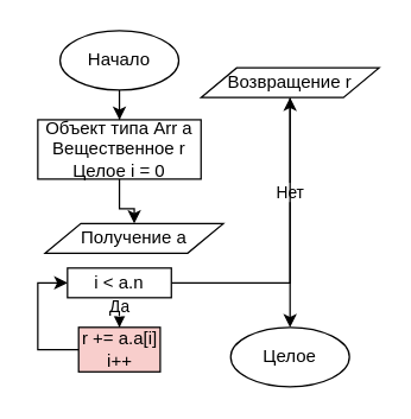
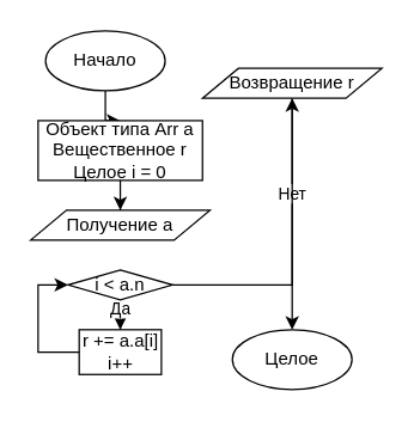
  <mxCell id="0" />
  <mxCell id="1" parent="0" />
  <mxCell id="2" style="edgeStyle=orthogonalEdgeStyle;rounded=0;orthogonalLoop=1;jettySize=auto;html=1;" edge="1" parent="1" source="3" target="5"><mxGeometry relative="1" as="geometry" /></mxCell>
- <mxCell id="3" value="Начало" style="ellipse;whiteSpace=wrap;html=1;" vertex="1" parent="1"><mxGeometry x="40" y="20" width="80" height="40" as="geometry" /></mxCell>
+ <mxCell id="3" value="Начало" style="ellipse;whiteSpace=wrap;html=1;" vertex="1" parent="1"><mxGeometry x="30" y="20" width="80" height="40" as="geometry" /></mxCell>
  <mxCell id="4" style="edgeStyle=orthogonalEdgeStyle;rounded=0;orthogonalLoop=1;jettySize=auto;html=1;" edge="1" parent="1" source="5" target="6"><mxGeometry relative="1" as="geometry" /></mxCell>
  <mxCell id="5" value="Объект типа Arr a&lt;br&gt;Вещественное r&lt;br&gt;Целое i = 0" style="rounded=0;whiteSpace=wrap;html=1;" vertex="1" parent="1"><mxGeometry x="25" y="80" width="110" height="40" as="geometry" /></mxCell>
- <mxCell id="6" value="Получение a" style="shape=parallelogram;perimeter=parallelogramPerimeter;whiteSpace=wrap;html=1;" vertex="1" parent="1"><mxGeometry x="30" y="150" width="120" height="20" as="geometry" /></mxCell>
+ <mxCell id="6" value="Получение a" style="shape=parallelogram;perimeter=parallelogramPerimeter;whiteSpace=wrap;html=1;" vertex="1" parent="1"><mxGeometry x="20" y="140" width="120" height="20" as="geometry" /></mxCell>
  <mxCell id="7" style="edgeStyle=orthogonalEdgeStyle;rounded=0;orthogonalLoop=1;jettySize=auto;html=1;" edge="1" parent="1" source="11" target="14"><mxGeometry relative="1" as="geometry" /></mxCell>
  <mxCell id="8" value="Нет" style="edgeLabel;html=1;align=center;verticalAlign=middle;resizable=0;points=[];" vertex="1" connectable="0" parent="7"><mxGeometry x="0.383" y="1" relative="1" as="geometry"><mxPoint as="offset" /></mxGeometry></mxCell>
  <mxCell id="9" style="edgeStyle=orthogonalEdgeStyle;rounded=0;orthogonalLoop=1;jettySize=auto;html=1;" edge="1" parent="1" source="11" target="16"><mxGeometry relative="1" as="geometry" /></mxCell>
  <mxCell id="10" value="Да" style="edgeLabel;html=1;align=center;verticalAlign=middle;resizable=0;points=[];" vertex="1" connectable="0" parent="9"><mxGeometry x="0.5" y="-1" relative="1" as="geometry"><mxPoint as="offset" /></mxGeometry></mxCell>
- <mxCell id="11" value="i &amp;lt; a.n" style="whiteSpace=wrap;html=1;rounded=0;" vertex="1" parent="1"><mxGeometry x="45" y="180" width="70" height="20" as="geometry" /></mxCell>
+ <mxCell id="11" value="i &amp;lt; a.n" style="rhombus;whiteSpace=wrap;html=1;" vertex="1" parent="1"><mxGeometry x="45" y="180" width="70" height="20" as="geometry" /></mxCell>
  <mxCell id="12" value="Целое" style="ellipse;whiteSpace=wrap;html=1;" vertex="1" parent="1"><mxGeometry x="155" y="220" width="80" height="40" as="geometry" /></mxCell>
  <mxCell id="13" style="edgeStyle=orthogonalEdgeStyle;rounded=0;orthogonalLoop=1;jettySize=auto;html=1;" edge="1" parent="1" source="14" target="12"><mxGeometry relative="1" as="geometry" /></mxCell>
  <mxCell id="14" value="Возвращение r" style="shape=parallelogram;perimeter=parallelogramPerimeter;whiteSpace=wrap;html=1;" vertex="1" parent="1"><mxGeometry x="135" y="45" width="120" height="20" as="geometry" /></mxCell>
  <mxCell id="15" style="edgeStyle=orthogonalEdgeStyle;rounded=0;orthogonalLoop=1;jettySize=auto;html=1;entryX=0;entryY=0.5;entryDx=0;entryDy=0;" edge="1" parent="1" source="16" target="11"><mxGeometry relative="1" as="geometry"><Array as="points"><mxPoint x="25" y="235" /><mxPoint x="25" y="190" /></Array></mxGeometry></mxCell>
- <mxCell id="16" value="r += a.a[i]&lt;br&gt;i++" style="rounded=0;whiteSpace=wrap;html=1;fillColor=#f8cecc;" vertex="1" parent="1"><mxGeometry x="52.5" y="220" width="55" height="30" as="geometry" /></mxCell>
+ <mxCell id="16" value="r += a.a[i]&lt;br&gt;i++" style="rounded=0;whiteSpace=wrap;html=1;" vertex="1" parent="1"><mxGeometry x="52.5" y="220" width="55" height="30" as="geometry" /></mxCell>
